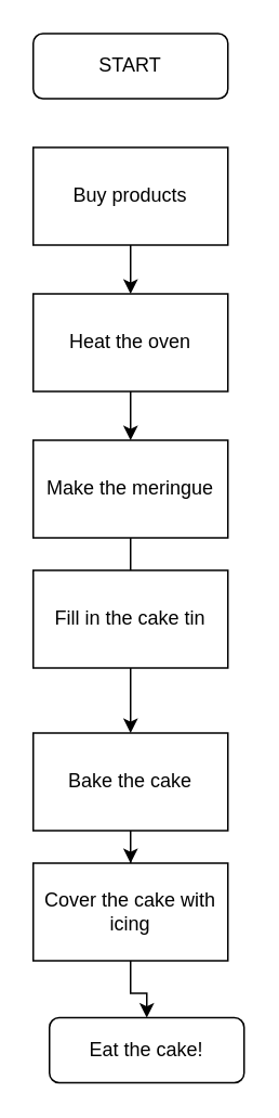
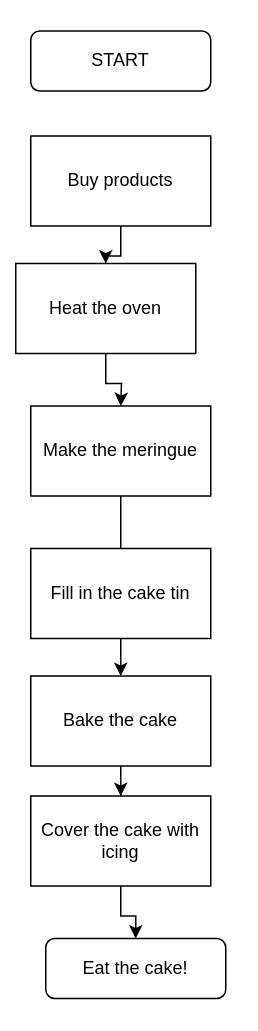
  <mxCell id="0" />
  <mxCell id="1" parent="0" />
  <mxCell id="2" value="START" style="rounded=1;whiteSpace=wrap;html=1;fontSize=12;glass=0;strokeWidth=1;shadow=0;" parent="1" vertex="1"><mxGeometry x="20" y="20" width="120" height="40" as="geometry" /></mxCell>
  <mxCell id="3" value="Eat the cake!" style="rounded=1;whiteSpace=wrap;html=1;fontSize=12;glass=0;strokeWidth=1;shadow=0;" parent="1" vertex="1"><mxGeometry x="30" y="625" width="120" height="40" as="geometry" /></mxCell>
  <mxCell id="4" value="" style="edgeStyle=orthogonalEdgeStyle;rounded=0;orthogonalLoop=1;jettySize=auto;html=1;" edge="1" parent="1" source="5" target="13"><mxGeometry relative="1" as="geometry" /></mxCell>
  <mxCell id="5" value="Buy products" style="rounded=0;whiteSpace=wrap;html=1;direction=east;" vertex="1" parent="1"><mxGeometry x="20" y="90" width="120" height="60" as="geometry" /></mxCell>
  <mxCell id="6" value="" style="edgeStyle=orthogonalEdgeStyle;rounded=0;orthogonalLoop=1;jettySize=auto;html=1;" edge="1" parent="1" source="7" target="9"><mxGeometry relative="1" as="geometry" /></mxCell>
  <mxCell id="7" value="Bake the cake" style="rounded=0;whiteSpace=wrap;html=1;" vertex="1" parent="1"><mxGeometry x="20" y="450" width="120" height="60" as="geometry" /></mxCell>
  <mxCell id="8" value="" style="edgeStyle=orthogonalEdgeStyle;rounded=0;orthogonalLoop=1;jettySize=auto;html=1;" edge="1" parent="1" source="9" target="3"><mxGeometry relative="1" as="geometry" /></mxCell>
  <mxCell id="9" value="Cover the cake with icing" style="rounded=0;whiteSpace=wrap;html=1;" vertex="1" parent="1"><mxGeometry x="20" y="530" width="120" height="60" as="geometry" /></mxCell>
  <mxCell id="10" value="" style="edgeStyle=orthogonalEdgeStyle;rounded=0;orthogonalLoop=1;jettySize=auto;html=1;endArrow=none;" edge="1" parent="1" source="11" target="15"><mxGeometry relative="1" as="geometry" /></mxCell>
  <mxCell id="11" value="Make the meringue" style="rounded=0;whiteSpace=wrap;html=1;" vertex="1" parent="1"><mxGeometry x="20" y="270" width="120" height="60" as="geometry" /></mxCell>
  <mxCell id="12" value="" style="edgeStyle=orthogonalEdgeStyle;rounded=0;orthogonalLoop=1;jettySize=auto;html=1;" edge="1" parent="1" source="13"><mxGeometry relative="1" as="geometry"><mxPoint x="80" y="270" as="targetPoint" /></mxGeometry></mxCell>
- <mxCell id="13" value="Heat the oven" style="rounded=0;whiteSpace=wrap;html=1;direction=west;" vertex="1" parent="1"><mxGeometry x="20" y="180" width="120" height="60" as="geometry" /></mxCell>
+ <mxCell id="13" value="Heat the oven" style="rounded=0;whiteSpace=wrap;html=1;direction=west;" vertex="1" parent="1"><mxGeometry x="10" y="175" width="120" height="60" as="geometry" /></mxCell>
  <mxCell id="14" value="" style="edgeStyle=orthogonalEdgeStyle;rounded=0;orthogonalLoop=1;jettySize=auto;html=1;" edge="1" parent="1" source="15" target="7"><mxGeometry relative="1" as="geometry" /></mxCell>
- <mxCell id="15" value="Fill in the cake tin" style="rounded=0;whiteSpace=wrap;html=1;" vertex="1" parent="1"><mxGeometry x="20" y="350" width="120" height="60" as="geometry" /></mxCell>
+ <mxCell id="15" value="Fill in the cake tin" style="rounded=0;whiteSpace=wrap;html=1;" vertex="1" parent="1"><mxGeometry x="20" y="365" width="120" height="60" as="geometry" /></mxCell>
